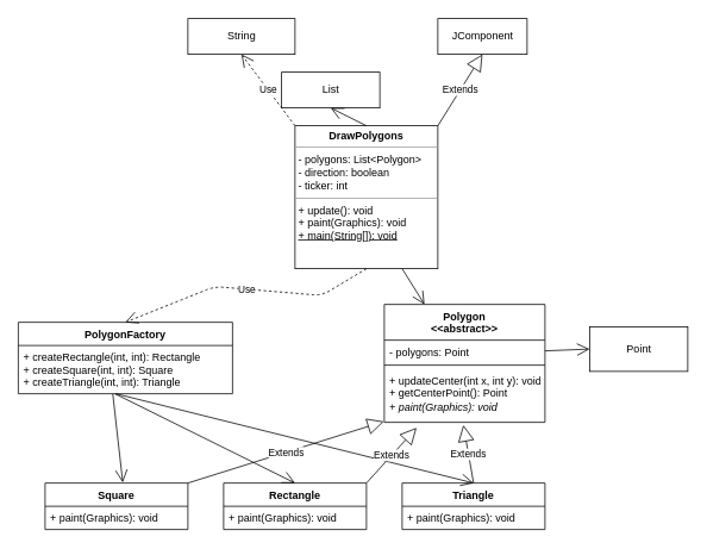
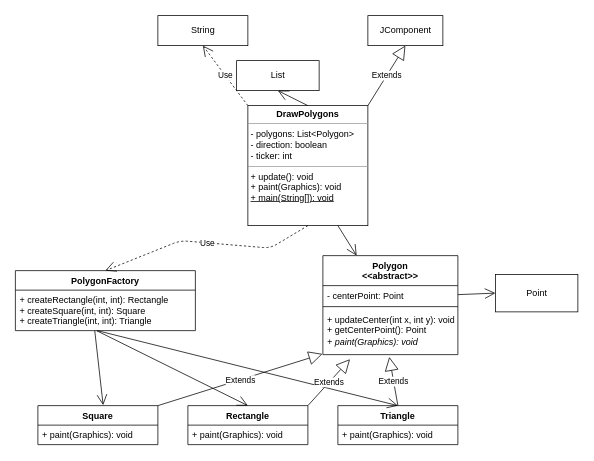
  <mxCell id="0" />
  <mxCell id="1" parent="0" />
  <mxCell id="2" value="PolygonFactory" style="swimlane;fontStyle=1;align=center;verticalAlign=top;childLayout=stackLayout;horizontal=1;startSize=26;horizontalStack=0;resizeParent=1;resizeParentMax=0;resizeLast=0;collapsible=1;marginBottom=0;" parent="1" vertex="1"><mxGeometry x="20" y="360" width="240" height="80" as="geometry" /></mxCell>
  <mxCell id="3" value="+ createRectangle(int, int): Rectangle&#10;+ createSquare(int, int): Square&#10;+ createTriangle(int, int): Triangle" style="text;strokeColor=none;fillColor=none;align=left;verticalAlign=top;spacingLeft=4;spacingRight=4;overflow=hidden;rotatable=0;points=[[0,0.5],[1,0.5]];portConstraint=eastwest;" parent="2" vertex="1"><mxGeometry y="26" width="240" height="54" as="geometry" /></mxCell>
  <mxCell id="4" value="Triangle" style="swimlane;fontStyle=1;align=center;verticalAlign=top;childLayout=stackLayout;horizontal=1;startSize=26;horizontalStack=0;resizeParent=1;resizeParentMax=0;resizeLast=0;collapsible=1;marginBottom=0;" vertex="1" parent="1"><mxGeometry x="450" y="540" width="160" height="52" as="geometry" /></mxCell>
  <mxCell id="5" value="+ paint(Graphics): void" style="text;strokeColor=none;fillColor=none;align=left;verticalAlign=top;spacingLeft=4;spacingRight=4;overflow=hidden;rotatable=0;points=[[0,0.5],[1,0.5]];portConstraint=eastwest;" vertex="1" parent="4"><mxGeometry y="26" width="160" height="26" as="geometry" /></mxCell>
  <mxCell id="6" value="Square" style="swimlane;fontStyle=1;align=center;verticalAlign=top;childLayout=stackLayout;horizontal=1;startSize=26;horizontalStack=0;resizeParent=1;resizeParentMax=0;resizeLast=0;collapsible=1;marginBottom=0;" vertex="1" parent="1"><mxGeometry x="50" y="540" width="160" height="52" as="geometry" /></mxCell>
  <mxCell id="7" value="+ paint(Graphics): void" style="text;strokeColor=none;fillColor=none;align=left;verticalAlign=top;spacingLeft=4;spacingRight=4;overflow=hidden;rotatable=0;points=[[0,0.5],[1,0.5]];portConstraint=eastwest;" vertex="1" parent="6"><mxGeometry y="26" width="160" height="26" as="geometry" /></mxCell>
  <mxCell id="8" value="Rectangle" style="swimlane;fontStyle=1;align=center;verticalAlign=top;childLayout=stackLayout;horizontal=1;startSize=26;horizontalStack=0;resizeParent=1;resizeParentMax=0;resizeLast=0;collapsible=1;marginBottom=0;" vertex="1" parent="1"><mxGeometry x="250" y="540" width="160" height="52" as="geometry" /></mxCell>
  <mxCell id="9" value="+ paint(Graphics): void" style="text;strokeColor=none;fillColor=none;align=left;verticalAlign=top;spacingLeft=4;spacingRight=4;overflow=hidden;rotatable=0;points=[[0,0.5],[1,0.5]];portConstraint=eastwest;" vertex="1" parent="8"><mxGeometry y="26" width="160" height="26" as="geometry" /></mxCell>
  <mxCell id="10" value="Extends" style="endArrow=block;endSize=16;endFill=0;html=1;exitX=0.5;exitY=0;exitDx=0;exitDy=0;entryX=0.492;entryY=1.051;entryDx=0;entryDy=0;entryPerimeter=0;" edge="1" parent="1" source="4" target="14"><mxGeometry width="160" relative="1" as="geometry"><mxPoint x="600" y="490" as="sourcePoint" /><mxPoint x="550" y="440" as="targetPoint" /></mxGeometry></mxCell>
  <mxCell id="11" value="Polygon&#10;&lt;&lt;abstract&gt;&gt;&#10;" style="swimlane;fontStyle=1;align=center;verticalAlign=top;childLayout=stackLayout;horizontal=1;startSize=40;horizontalStack=0;resizeParent=1;resizeParentMax=0;resizeLast=0;collapsible=1;marginBottom=0;" vertex="1" parent="1"><mxGeometry x="430" y="340" width="180" height="132" as="geometry" /></mxCell>
- <mxCell id="12" value="- polygons: Point" style="text;strokeColor=none;fillColor=none;align=left;verticalAlign=top;spacingLeft=4;spacingRight=4;overflow=hidden;rotatable=0;points=[[0,0.5],[1,0.5]];portConstraint=eastwest;" vertex="1" parent="11"><mxGeometry y="40" width="180" height="24" as="geometry" /></mxCell>
+ <mxCell id="12" value="- centerPoint: Point" style="text;strokeColor=none;fillColor=none;align=left;verticalAlign=top;spacingLeft=4;spacingRight=4;overflow=hidden;rotatable=0;points=[[0,0.5],[1,0.5]];portConstraint=eastwest;" vertex="1" parent="11"><mxGeometry y="40" width="180" height="24" as="geometry" /></mxCell>
  <mxCell id="13" value="" style="line;strokeWidth=1;fillColor=none;align=left;verticalAlign=middle;spacingTop=-1;spacingLeft=3;spacingRight=3;rotatable=0;labelPosition=right;points=[];portConstraint=eastwest;" vertex="1" parent="11"><mxGeometry y="64" width="180" height="8" as="geometry" /></mxCell>
  <mxCell id="14" value="+ updateCenter(int x, int y): void&lt;br&gt;+ getCenterPoint(): Point&lt;br&gt;&lt;i&gt;+ paint(Graphics): void&lt;/i&gt;" style="text;strokeColor=none;fillColor=none;align=left;verticalAlign=top;spacingLeft=4;spacingRight=4;overflow=hidden;rotatable=0;points=[[0,0.5],[1,0.5]];portConstraint=eastwest;fontStyle=0;html=1;" vertex="1" parent="11"><mxGeometry y="72" width="180" height="60" as="geometry" /></mxCell>
  <mxCell id="15" value="" style="endArrow=open;endFill=1;endSize=12;html=1;exitX=0.441;exitY=1.003;exitDx=0;exitDy=0;exitPerimeter=0;entryX=0.544;entryY=-0.012;entryDx=0;entryDy=0;entryPerimeter=0;" edge="1" parent="1" source="3" target="6"><mxGeometry width="160" relative="1" as="geometry"><mxPoint x="-60" y="480" as="sourcePoint" /><mxPoint x="100" y="480" as="targetPoint" /><Array as="points" /></mxGeometry></mxCell>
  <mxCell id="16" value="" style="endArrow=open;endFill=1;endSize=12;html=1;entryX=0.5;entryY=0;entryDx=0;entryDy=0;exitX=0.452;exitY=1.003;exitDx=0;exitDy=0;exitPerimeter=0;" edge="1" parent="1" source="3" target="8"><mxGeometry width="160" relative="1" as="geometry"><mxPoint x="160" y="390" as="sourcePoint" /><mxPoint x="189" y="516.968" as="targetPoint" /><Array as="points" /></mxGeometry></mxCell>
  <mxCell id="17" value="Extends" style="endArrow=block;endSize=16;endFill=0;html=1;exitX=1;exitY=0;exitDx=0;exitDy=0;entryX=-0.003;entryY=0.985;entryDx=0;entryDy=0;entryPerimeter=0;" edge="1" parent="1" source="6" target="14"><mxGeometry width="160" relative="1" as="geometry"><mxPoint x="180" y="460" as="sourcePoint" /><mxPoint x="450" y="430" as="targetPoint" /><Array as="points" /></mxGeometry></mxCell>
  <mxCell id="18" value="" style="endArrow=open;endFill=1;endSize=12;html=1;exitX=0.455;exitY=1;exitDx=0;exitDy=0;exitPerimeter=0;entryX=0.5;entryY=0;entryDx=0;entryDy=0;" edge="1" parent="1" source="3" target="4"><mxGeometry width="160" relative="1" as="geometry"><mxPoint x="189.04" y="358.002" as="sourcePoint" /><mxPoint x="167.04" y="538.968" as="targetPoint" /><Array as="points" /></mxGeometry></mxCell>
  <mxCell id="19" value="Extends" style="endArrow=block;endSize=16;endFill=0;html=1;exitX=1;exitY=0;exitDx=0;exitDy=0;entryX=0.201;entryY=1.102;entryDx=0;entryDy=0;entryPerimeter=0;" edge="1" parent="1" source="8" target="14"><mxGeometry width="160" relative="1" as="geometry"><mxPoint x="580" y="550" as="sourcePoint" /><mxPoint x="548.96" y="438.99" as="targetPoint" /></mxGeometry></mxCell>
  <mxCell id="20" value="&lt;p style=&quot;margin: 0px ; margin-top: 4px ; text-align: center&quot;&gt;&lt;b&gt;DrawPolygons&lt;/b&gt;&lt;/p&gt;&lt;hr size=&quot;1&quot;&gt;&lt;p style=&quot;margin: 0px ; margin-left: 4px&quot;&gt;- polygons: List&amp;lt;Polygon&amp;gt;&lt;/p&gt;&lt;p style=&quot;margin: 0px ; margin-left: 4px&quot;&gt;- direction: boolean&lt;/p&gt;&lt;p style=&quot;margin: 0px ; margin-left: 4px&quot;&gt;- ticker: int&lt;/p&gt;&lt;hr size=&quot;1&quot;&gt;&lt;p style=&quot;margin: 0px ; margin-left: 4px&quot;&gt;+ update(): void&lt;/p&gt;&lt;p style=&quot;margin: 0px ; margin-left: 4px&quot;&gt;+ paint(Graphics): void&lt;/p&gt;&lt;p style=&quot;margin: 0px ; margin-left: 4px&quot;&gt;&lt;u&gt;+ main(String[]): void&lt;/u&gt;&lt;/p&gt;" style="verticalAlign=top;align=left;overflow=fill;fontSize=12;fontFamily=Helvetica;html=1;" vertex="1" parent="1"><mxGeometry x="330" width="160" height="160" as="geometry" y="140" /></mxCell>
  <mxCell id="21" value="JComponent" style="html=1;" vertex="1" parent="1"><mxGeometry x="490" y="20" width="100" height="40" as="geometry" /></mxCell>
  <mxCell id="22" value="List" style="html=1;" vertex="1" parent="1"><mxGeometry x="315" y="80" width="110" height="40" as="geometry" /></mxCell>
  <mxCell id="23" value="String" style="html=1;" vertex="1" parent="1"><mxGeometry x="210" y="20" width="120" height="40" as="geometry" /></mxCell>
  <mxCell id="24" value="" style="endArrow=open;endFill=1;endSize=12;html=1;exitX=1;exitY=0.5;exitDx=0;exitDy=0;entryX=0;entryY=0.5;entryDx=0;entryDy=0;" edge="1" parent="1" source="12" target="26"><mxGeometry width="160" relative="1" as="geometry"><mxPoint x="550" y="200" as="sourcePoint" /><mxPoint x="710" y="200" as="targetPoint" /><Array as="points" /></mxGeometry></mxCell>
  <mxCell id="25" value="" style="endArrow=open;endFill=1;endSize=12;html=1;exitX=0.5;exitY=0;exitDx=0;exitDy=0;entryX=0.5;entryY=1;entryDx=0;entryDy=0;" edge="1" parent="1" source="20" target="22"><mxGeometry width="160" relative="1" as="geometry"><mxPoint x="387.5" as="sourcePoint" y="140" /><mxPoint x="432.5" y="80" as="targetPoint" /><Array as="points" /></mxGeometry></mxCell>
  <mxCell id="26" value="Point" style="html=1;" vertex="1" parent="1"><mxGeometry x="660" y="365" width="110" height="50" as="geometry" /></mxCell>
  <mxCell id="27" value="Extends" style="endArrow=block;endSize=16;endFill=0;html=1;entryX=0.5;entryY=1;entryDx=0;entryDy=0;exitX=1;exitY=0;exitDx=0;exitDy=0;" edge="1" parent="1" source="20" target="21"><mxGeometry width="160" relative="1" as="geometry"><mxPoint x="455" y="130" as="sourcePoint" /><mxPoint x="615" y="130" as="targetPoint" /></mxGeometry></mxCell>
  <mxCell id="28" value="Use" style="endArrow=open;endSize=12;dashed=1;html=1;entryX=0.5;entryY=1;entryDx=0;entryDy=0;exitX=0;exitY=0;exitDx=0;exitDy=0;" edge="1" parent="1" source="20" target="23"><mxGeometry width="160" relative="1" as="geometry"><mxPoint x="175" y="160" as="sourcePoint" /><mxPoint x="335" y="160" as="targetPoint" /></mxGeometry></mxCell>
  <mxCell id="29" value="Use" style="endArrow=open;endSize=12;dashed=1;html=1;exitX=0.5;exitY=1;exitDx=0;exitDy=0;entryX=0.5;entryY=0;entryDx=0;entryDy=0;" edge="1" parent="1" source="20" target="2"><mxGeometry width="160" relative="1" as="geometry"><mxPoint x="390" y="320" as="sourcePoint" /><mxPoint x="343.786" y="550" as="targetPoint" /><Array as="points"><mxPoint x="360" y="330" /><mxPoint x="240" y="320" /></Array></mxGeometry></mxCell>
  <mxCell id="30" value="" style="endArrow=open;endFill=1;endSize=12;html=1;exitX=0.75;exitY=1;exitDx=0;exitDy=0;entryX=0.25;entryY=0;entryDx=0;entryDy=0;" edge="1" parent="1" source="20" target="11"><mxGeometry width="160" relative="1" as="geometry"><mxPoint x="420" y="150" as="sourcePoint" /><mxPoint x="427.55" y="91.1" as="targetPoint" /><Array as="points" /></mxGeometry></mxCell>
